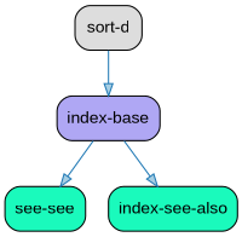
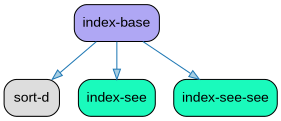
  strict digraph {
    node [fillcolor="#1AFABC" fontname=Arial shape=Mrecord style=filled]
    edge [color="#1f78b4" fillcolor="#a6cee3"]
    n1 [fillcolor="#DDDDDD" label="sort-d"]
    n2 [fillcolor="#AFA7F4" label="index-base"]
-   n3 [label="see-see"]
-   n4 [label="index-see-also"]
-   n1 -> n2
+   n3 [label="index-see"]
+   n4 [label="index-see-see"]
+   n2 -> n1
    n2 -> n3
    n2 -> n4
  }
